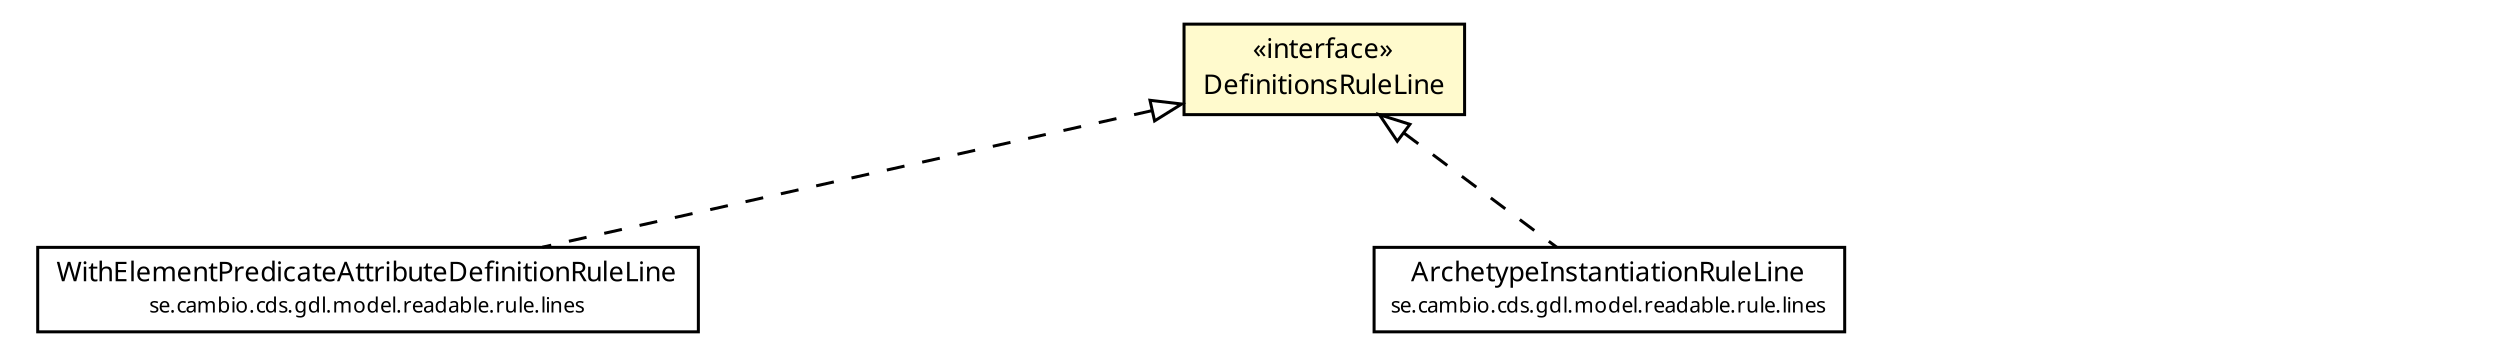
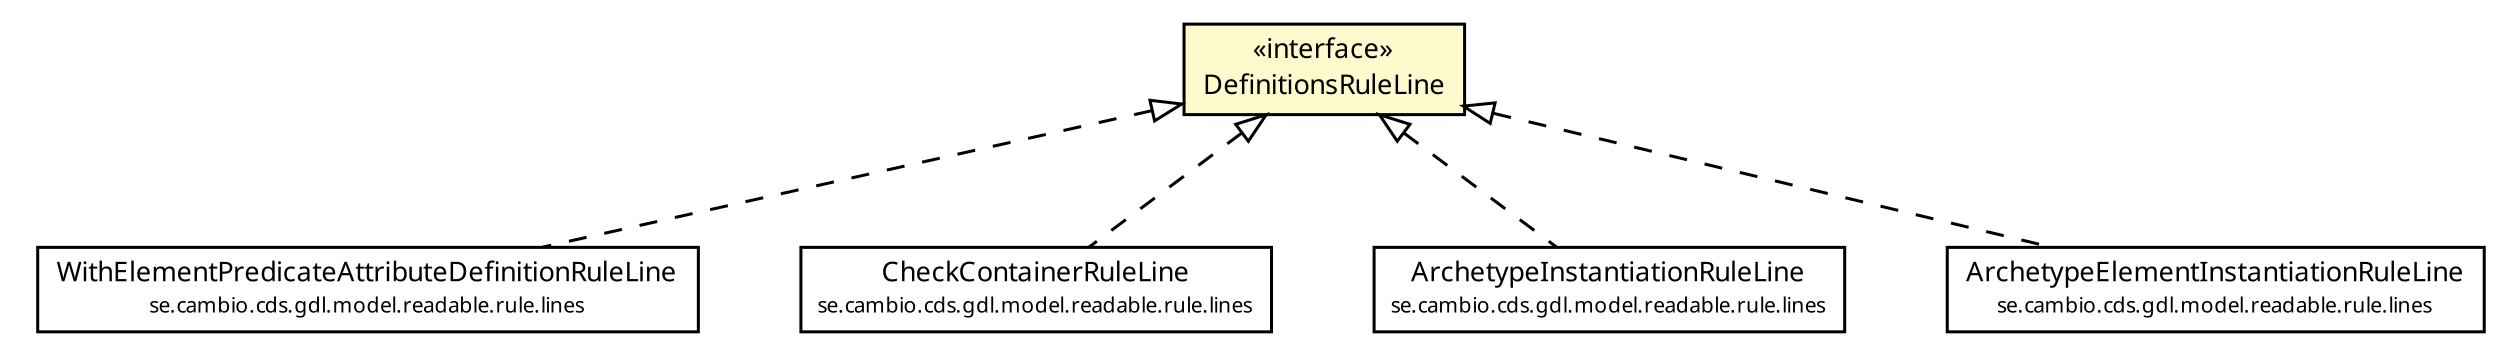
  digraph {
    nodesep=0.25
    ranksep=0.5
    node [fontcolor=black fontname="Trebuchet MS" fontsize=9.0 shape=plaintext]
    edge [arrowtail=empty dir=back fontname="Trebuchet MS" fontsize=10 headport=p labelfontname="Trebuchet MS" labelfontsize=10 style=dashed tailport=p]
    n1 [label=<<table title="se.cambio.cds.gdl.model.readable.rule.lines.WithElementPredicateAttributeDefinitionRuleLine" border="0" cellborder="1" cellspacing="0" cellpadding="2" port="p" href="../WithElementPredicateAttributeDefinitionRuleLine.html"> 		<tr><td><table border="0" cellspacing="0" cellpadding="1"> <tr><td align="center" balign="center"><font face="Trebuchet MS"> WithElementPredicateAttributeDefinitionRuleLine </font></td></tr> <tr><td align="center" balign="center"><font face="Trebuchet MS" point-size="7.0"> se.cambio.cds.gdl.model.readable.rule.lines </font></td></tr> 		</table></td></tr> 		</table>>]
+   n2 [label=<<table title="se.cambio.cds.gdl.model.readable.rule.lines.CheckContainerRuleLine" border="0" cellborder="1" cellspacing="0" cellpadding="2" port="p" href="../CheckContainerRuleLine.html"> 		<tr><td><table border="0" cellspacing="0" cellpadding="1"> <tr><td align="center" balign="center"><font face="Trebuchet MS"> CheckContainerRuleLine </font></td></tr> <tr><td align="center" balign="center"><font face="Trebuchet MS" point-size="7.0"> se.cambio.cds.gdl.model.readable.rule.lines </font></td></tr> 		</table></td></tr> 		</table>>]
    n3 [label=<<table title="se.cambio.cds.gdl.model.readable.rule.lines.ArchetypeInstantiationRuleLine" border="0" cellborder="1" cellspacing="0" cellpadding="2" port="p" href="../ArchetypeInstantiationRuleLine.html"> 		<tr><td><table border="0" cellspacing="0" cellpadding="1"> <tr><td align="center" balign="center"><font face="Trebuchet MS"> ArchetypeInstantiationRuleLine </font></td></tr> <tr><td align="center" balign="center"><font face="Trebuchet MS" point-size="7.0"> se.cambio.cds.gdl.model.readable.rule.lines </font></td></tr> 		</table></td></tr> 		</table>>]
+   n4 [label=<<table title="se.cambio.cds.gdl.model.readable.rule.lines.ArchetypeElementInstantiationRuleLine" border="0" cellborder="1" cellspacing="0" cellpadding="2" port="p" href="../ArchetypeElementInstantiationRuleLine.html"> 		<tr><td><table border="0" cellspacing="0" cellpadding="1"> <tr><td align="center" balign="center"><font face="Trebuchet MS"> ArchetypeElementInstantiationRuleLine </font></td></tr> <tr><td align="center" balign="center"><font face="Trebuchet MS" point-size="7.0"> se.cambio.cds.gdl.model.readable.rule.lines </font></td></tr> 		</table></td></tr> 		</table>>]
    n5 [label=<<table title="se.cambio.cds.gdl.model.readable.rule.lines.interfaces.DefinitionsRuleLine" border="0" cellborder="1" cellspacing="0" cellpadding="2" port="p" bgcolor="lemonChiffon" href="./DefinitionsRuleLine.html"> 		<tr><td><table border="0" cellspacing="0" cellpadding="1"> <tr><td align="center" balign="center"> &#171;interface&#187; </td></tr> <tr><td align="center" balign="center"><font face="Trebuchet MS"> DefinitionsRuleLine </font></td></tr> 		</table></td></tr> 		</table>>]
    n5 -> n1
+   n5 -> n2
    n5 -> n3
+   n5 -> n4
  }
